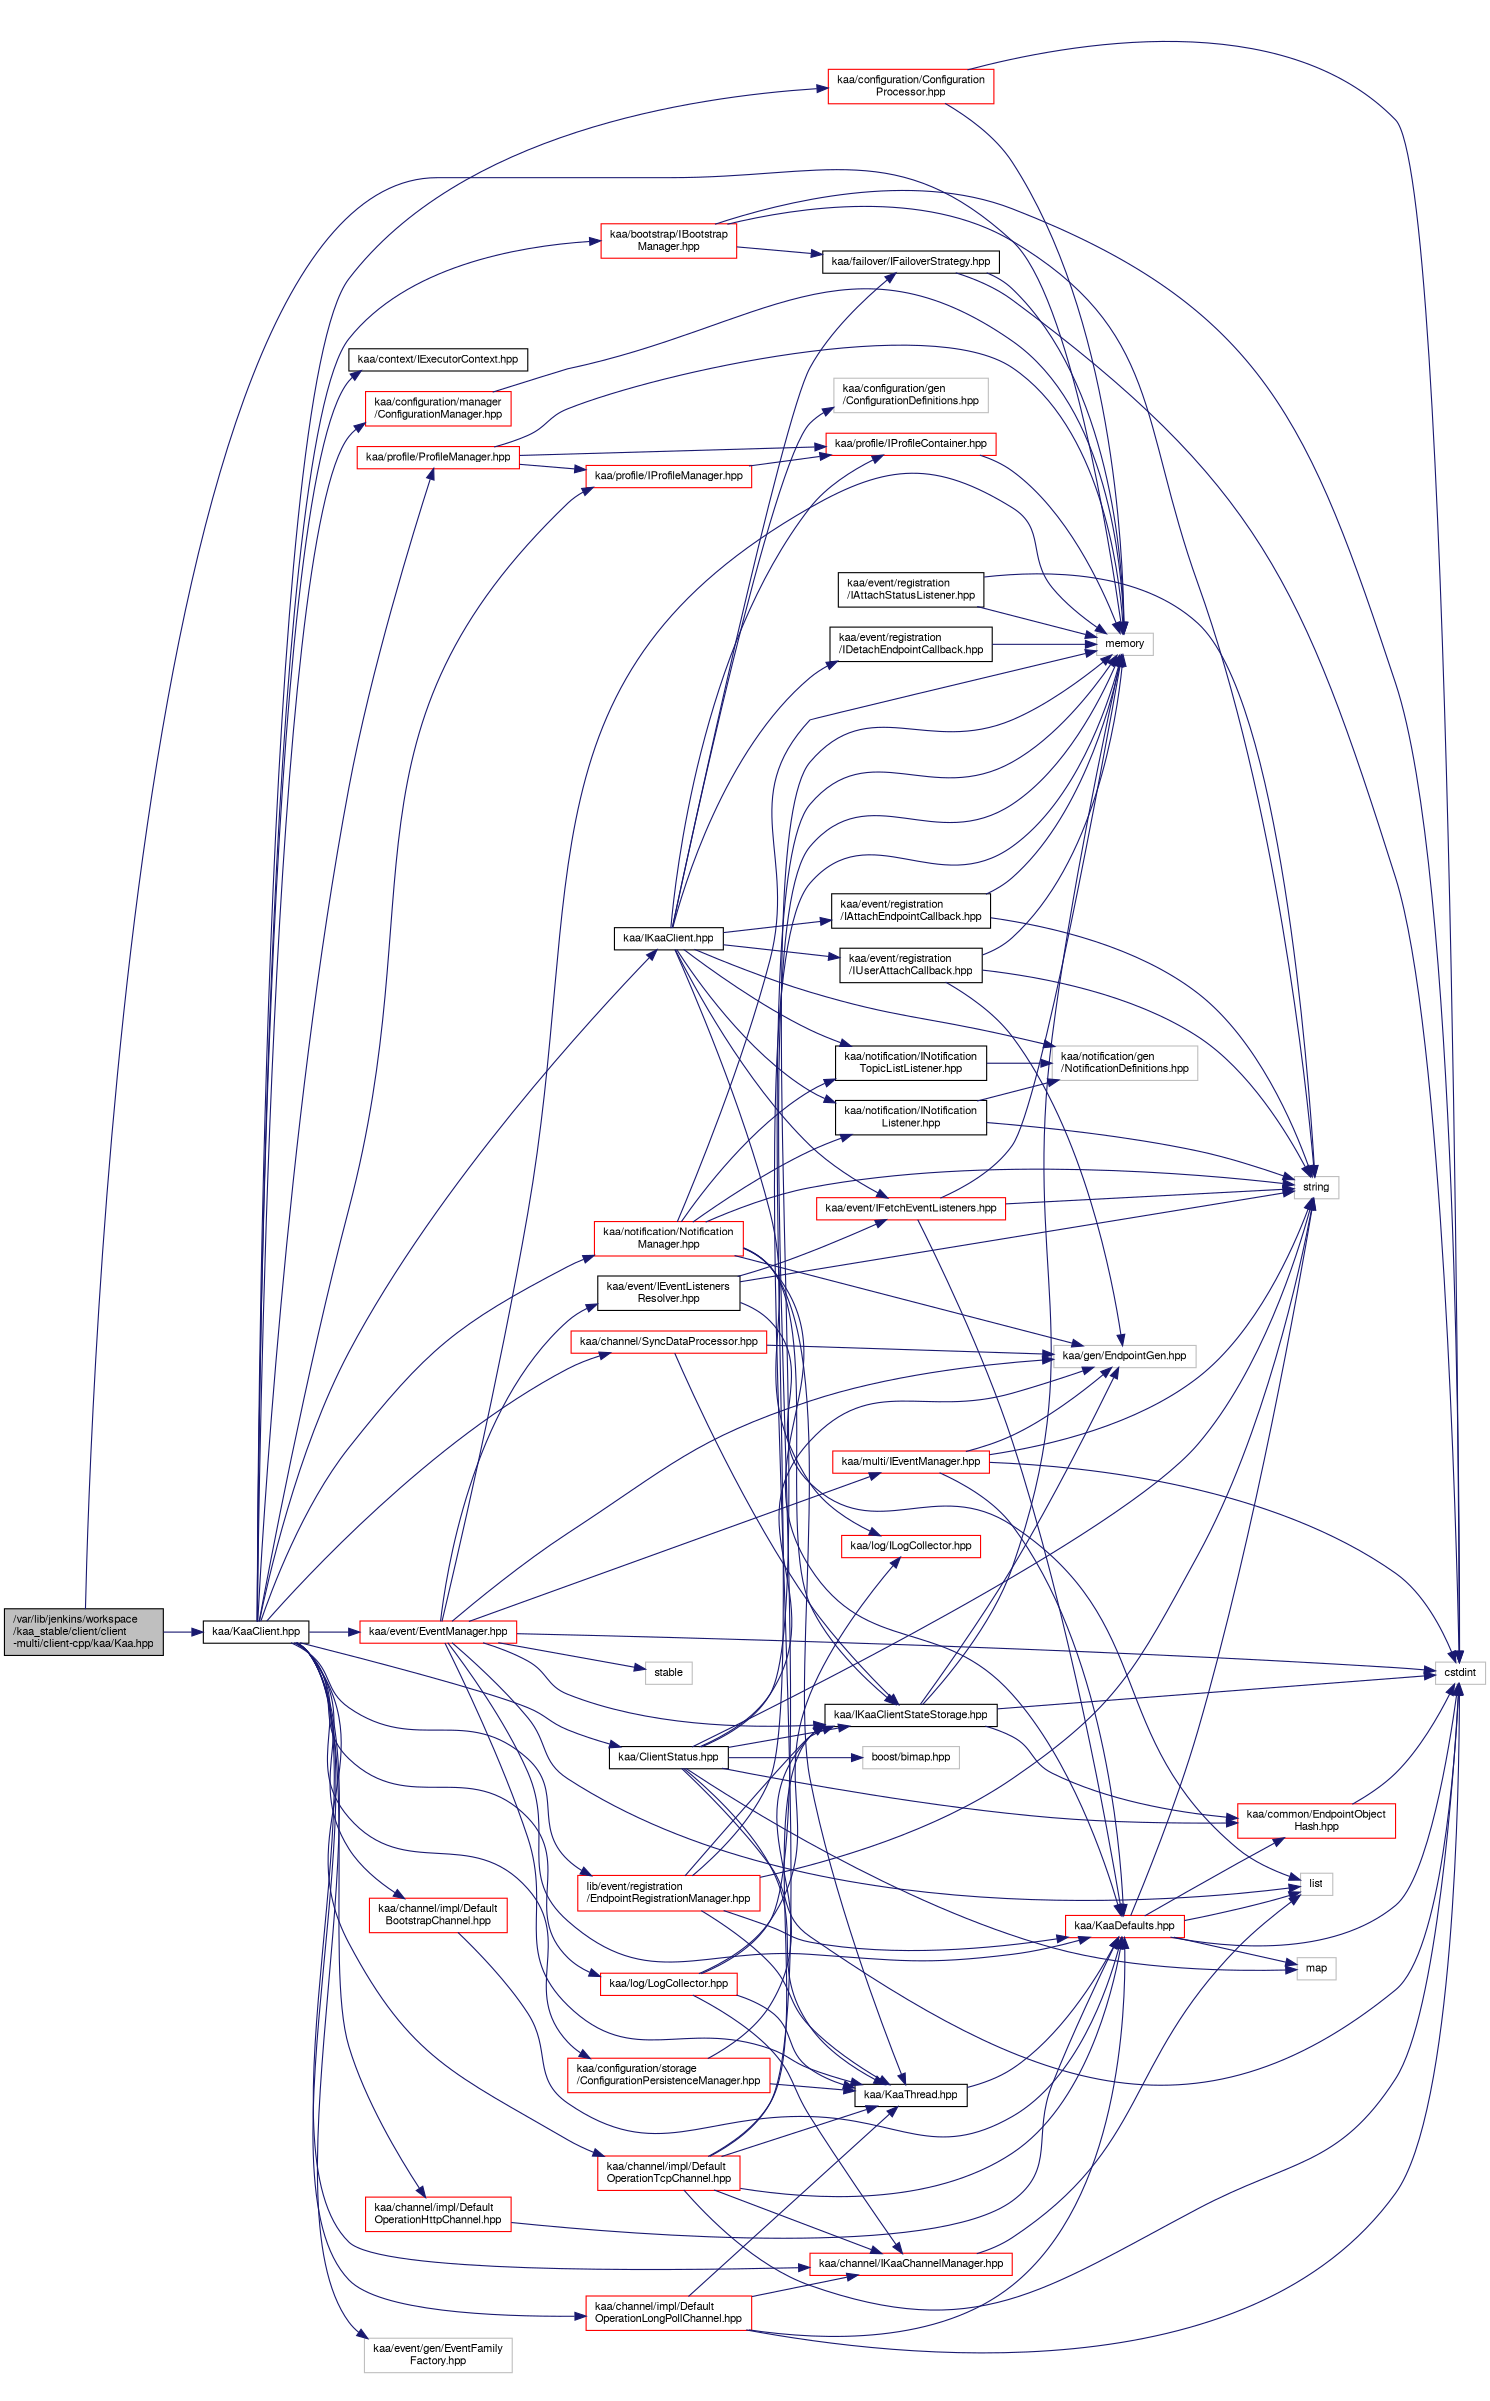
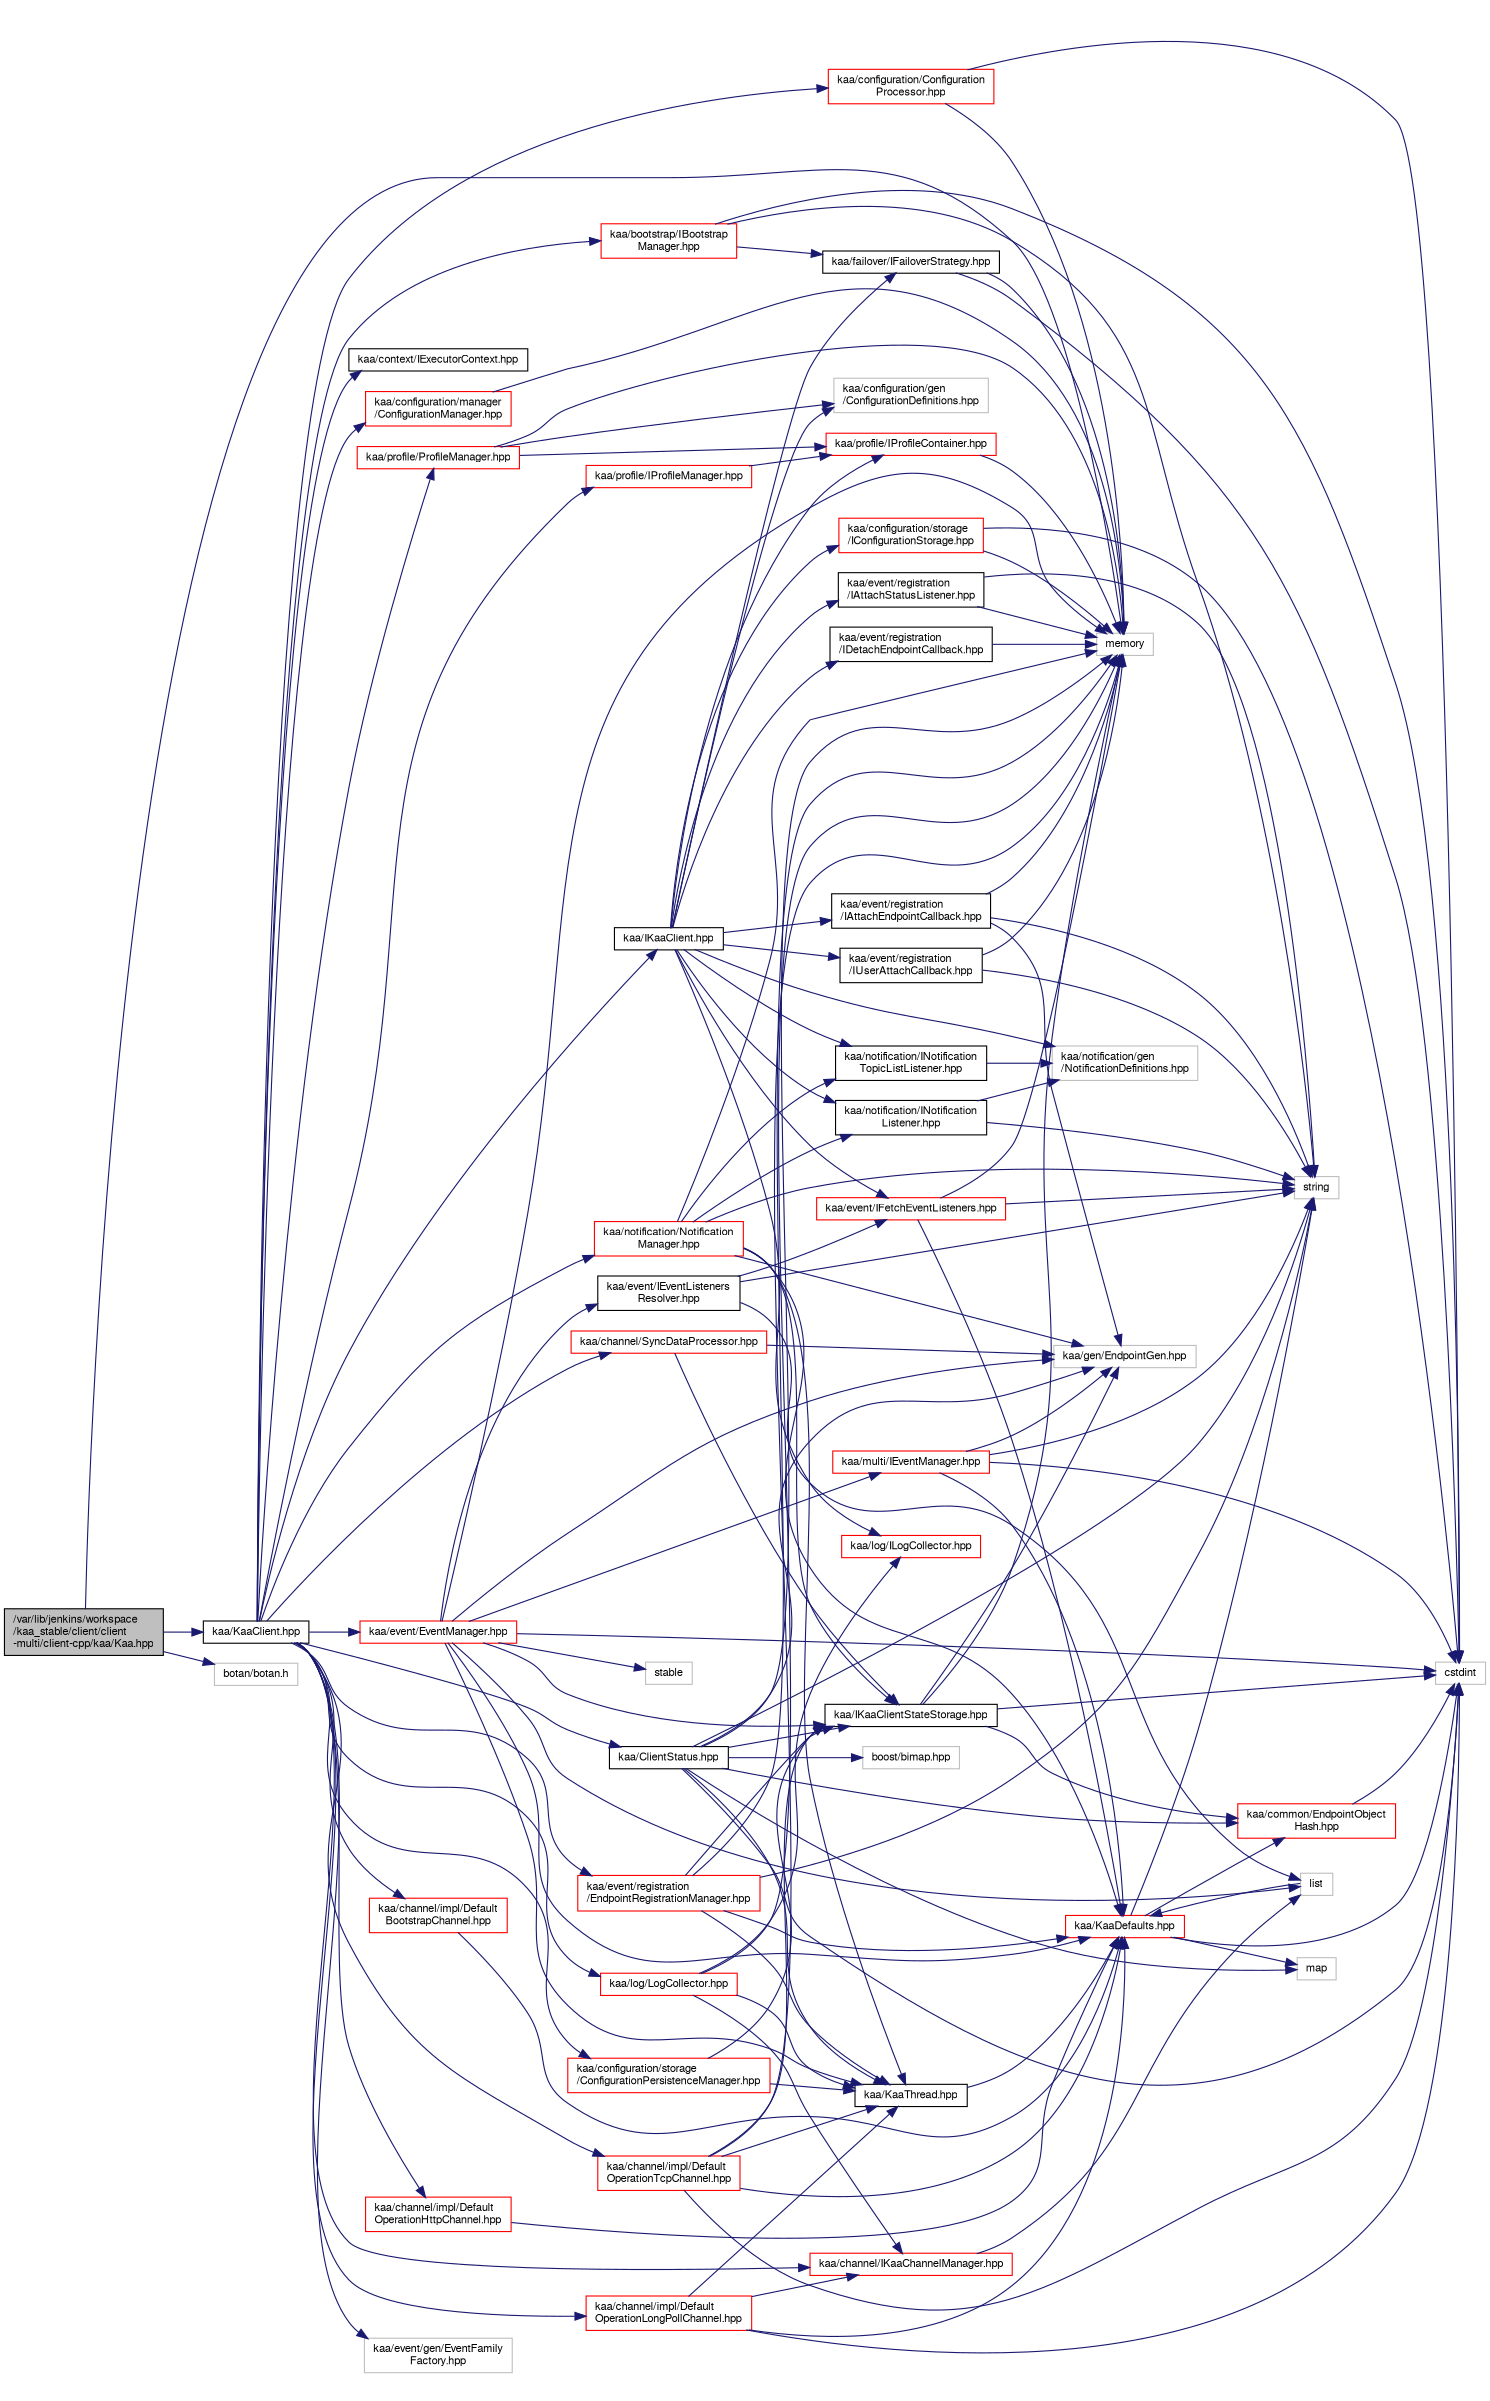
  digraph {
    rankdir=LR
    node [color=red fontname=FreeSans fontsize=10 shape=record]
    edge [color=midnightblue fontname=FreeSans fontsize=10 labelfontname=FreeSans labelfontsize=10 style=solid]
    n1 [color=black fillcolor=grey75 fontcolor=black height=0.2 label="/var/lib/jenkins/workspace\l/kaa_stable/client/client\l-multi/client-cpp/kaa/Kaa.hpp" style=filled width=0.4]
    n2 [color=black height=0.2 label="kaa/KaaClient.hpp" width=0.4]
    n3 [color=grey75 height=0.2 label=memory width=0.4]
+   n4 [color=grey75 height=0.2 label="botan/botan.h" width=0.4]
    n5 [color=black height=0.2 label="kaa/IKaaClient.hpp" width=0.4]
    n6 [color=black height=0.2 label="kaa/ClientStatus.hpp" width=0.4]
    n7 [height=0.2 label="kaa/event/EventManager.hpp" width=0.4]
    n8 [height=0.2 label="kaa/profile/IProfileManager.hpp" width=0.4]
    n9 [height=0.2 label="kaa/bootstrap/IBootstrap\lManager.hpp" width=0.4]
    n10 [color=grey75 height=0.2 label="kaa/event/gen/EventFamily\lFactory.hpp" width=0.4]
    n11 [height=0.2 label="kaa/profile/ProfileManager.hpp" width=0.4]
    n12 [height=0.2 label="kaa/channel/SyncDataProcessor.hpp" width=0.4]
    n13 [height=0.2 label="kaa/notification/Notification\lManager.hpp" width=0.4]
-   n14 [height=0.2 label="lib/event/registration\l/EndpointRegistrationManager.hpp" width=0.4]
+   n14 [height=0.2 label="kaa/event/registration\l/EndpointRegistrationManager.hpp" width=0.4]
    n15 [height=0.2 label="kaa/channel/IKaaChannelManager.hpp" width=0.4]
    n16 [height=0.2 label="kaa/channel/impl/Default\lBootstrapChannel.hpp" width=0.4]
    n17 [height=0.2 label="kaa/channel/impl/Default\lOperationTcpChannel.hpp" width=0.4]
    n18 [height=0.2 label="kaa/channel/impl/Default\lOperationHttpChannel.hpp" width=0.4]
    n19 [height=0.2 label="kaa/channel/impl/Default\lOperationLongPollChannel.hpp" width=0.4]
    n20 [height=0.2 label="kaa/configuration/Configuration\lProcessor.hpp" width=0.4]
    n21 [height=0.2 label="kaa/configuration/manager\l/ConfigurationManager.hpp" width=0.4]
    n22 [height=0.2 label="kaa/configuration/storage\l/ConfigurationPersistenceManager.hpp" width=0.4]
    n23 [height=0.2 label="kaa/log/LogCollector.hpp" width=0.4]
    n24 [color=black height=0.2 label="kaa/context/IExecutorContext.hpp" width=0.4]
    n25 [height=0.2 label="kaa/profile/IProfileContainer.hpp" width=0.4]
    n26 [color=black height=0.2 label="kaa/notification/INotification\lTopicListListener.hpp" width=0.4]
    n27 [color=grey75 height=0.2 label="kaa/notification/gen\l/NotificationDefinitions.hpp" width=0.4]
    n28 [color=black height=0.2 label="kaa/notification/INotification\lListener.hpp" width=0.4]
+   n29 [height=0.2 label="kaa/configuration/storage\l/IConfigurationStorage.hpp" width=0.4]
    n30 [color=grey75 height=0.2 label="kaa/configuration/gen\l/ConfigurationDefinitions.hpp" width=0.4]
    n31 [color=black height=0.2 label="kaa/event/registration\l/IAttachEndpointCallback.hpp" width=0.4]
    n32 [color=black height=0.2 label="kaa/event/registration\l/IDetachEndpointCallback.hpp" width=0.4]
    n33 [color=black height=0.2 label="kaa/event/registration\l/IUserAttachCallback.hpp" width=0.4]
    n34 [color=black height=0.2 label="kaa/event/registration\l/IAttachStatusListener.hpp" width=0.4]
    n35 [height=0.2 label="kaa/event/IFetchEventListeners.hpp" width=0.4]
    n36 [height=0.2 label="kaa/log/ILogCollector.hpp" width=0.4]
    n37 [color=black height=0.2 label="kaa/failover/IFailoverStrategy.hpp" width=0.4]
    n38 [color=grey75 height=0.2 label=string width=0.4]
    n39 [color=grey75 height=0.2 label=cstdint width=0.4]
    n40 [color=grey75 height=0.2 label="kaa/gen/EndpointGen.hpp" width=0.4]
    n41 [color=grey75 height=0.2 label=map width=0.4]
    n42 [height=0.2 label="kaa/common/EndpointObject\lHash.hpp" width=0.4]
    n43 [color=grey75 height=0.2 label="boost/bimap.hpp" width=0.4]
    n44 [color=black height=0.2 label="kaa/KaaThread.hpp" width=0.4]
    n45 [color=black height=0.2 label="kaa/IKaaClientStateStorage.hpp" width=0.4]
    n46 [height=0.2 label="kaa/KaaDefaults.hpp" width=0.4]
    n47 [color=grey75 height=0.2 label=list width=0.4]
    n48 [color=grey75 height=0.2 label=stable width=0.4]
    n49 [height=0.2 label="kaa/multi/IEventManager.hpp" width=0.4]
    n50 [color=black height=0.2 label="kaa/event/IEventListeners\lResolver.hpp" width=0.4]
    n1 -> n2
    n1 -> n3
+   n1 -> n4
    n2 -> n5
    n2 -> n6
    n2 -> n7
    n2 -> n8
    n2 -> n9
    n2 -> n10
    n2 -> n11
    n2 -> n12
    n2 -> n13
    n2 -> n14
    n2 -> n15
    n2 -> n16
    n2 -> n17
    n2 -> n18
    n2 -> n19
    n2 -> n20
    n2 -> n21
    n2 -> n22
    n2 -> n23
    n2 -> n24
    n5 -> n25
    n5 -> n26
    n5 -> n27
    n5 -> n28
+   n5 -> n29
    n5 -> n30
    n5 -> n31
    n5 -> n32
    n5 -> n33
+   n5 -> n34
    n5 -> n35
    n5 -> n36
    n5 -> n37
    n6 -> n3
    n6 -> n38
    n6 -> n39
    n6 -> n40
    n6 -> n41
    n6 -> n42
    n6 -> n43
    n6 -> n44
    n6 -> n45
    n7 -> n3
    n7 -> n39
    n7 -> n40
    n7 -> n44
    n7 -> n45
    n7 -> n46
    n7 -> n47
    n7 -> n48
    n7 -> n49
    n7 -> n50
    n8 -> n25
    n9 -> n37
    n9 -> n38
    n9 -> n39
    n11 -> n3
-   n11 -> n8
+   n11 -> n30
    n11 -> n25
    n12 -> n40
    n12 -> n45
    n13 -> n3
    n13 -> n26
    n13 -> n28
    n13 -> n38
    n13 -> n40
    n13 -> n44
    n13 -> n45
    n13 -> n46
    n14 -> n3
    n14 -> n38
    n14 -> n44
    n14 -> n45
    n14 -> n46
    n15 -> n47
    n16 -> n46
    n17 -> n3
-   n17 -> n15
    n17 -> n39
    n17 -> n44
    n17 -> n45
    n17 -> n46
    n18 -> n46
    n19 -> n15
    n19 -> n39
    n19 -> n44
    n19 -> n46
    n20 -> n3
    n20 -> n39
    n21 -> n3
    n22 -> n44
    n22 -> n45
    n23 -> n3
    n23 -> n15
    n23 -> n36
    n23 -> n44
    n25 -> n3
    n26 -> n27
    n28 -> n27
    n28 -> n38
+   n29 -> n3
+   n29 -> n39
    n31 -> n3
    n31 -> n38
    n32 -> n3
    n33 -> n3
    n33 -> n38
-   n33 -> n40
+   n31 -> n40
    n34 -> n3
    n34 -> n38
    n35 -> n3
    n35 -> n38
    n35 -> n46
    n37 -> n3
    n37 -> n39
    n42 -> n39
    n44 -> n46
    n45 -> n3
    n45 -> n39
    n45 -> n40
    n45 -> n42
    n46 -> n38
    n46 -> n39
    n46 -> n41
    n46 -> n42
-   n46 -> n47
+   n47 -> n46
    n49 -> n38
    n49 -> n39
    n49 -> n40
    n49 -> n46
    n50 -> n35
    n50 -> n38
    n50 -> n47
  }
